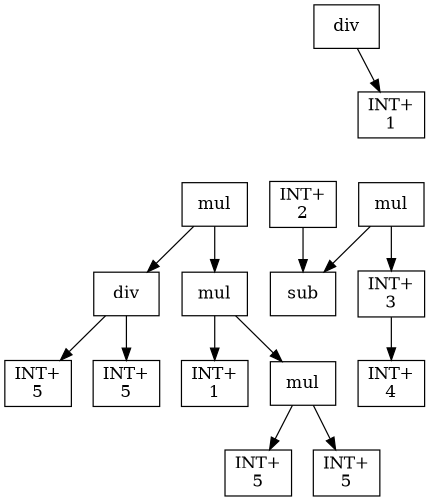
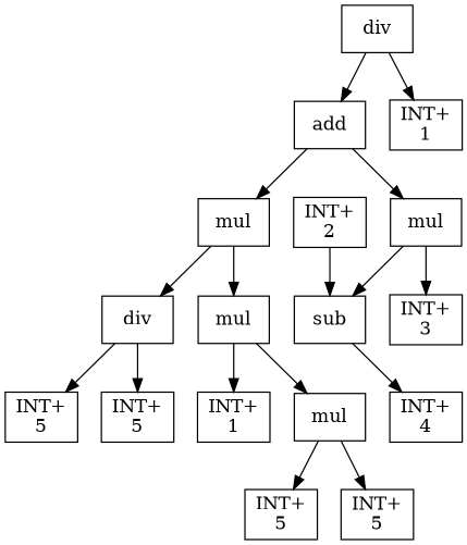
  digraph {
    node [shape=box]
    n1 [label=div]
+   n2 [label=add]
    n3 [label="INT+\n1"]
    n4 [label=mul]
    n5 [label=mul]
    n6 [label=div]
    n7 [label=mul]
    n8 [label=sub]
    n9 [label="INT+\n3"]
    n10 [label="INT+\n5"]
    n11 [label="INT+\n5"]
    n12 [label="INT+\n1"]
    n13 [label=mul]
    n14 [label="INT+\n5"]
    n15 [label="INT+\n5"]
    n16 [label="INT+\n4"]
    n17 [label="INT+\n2"]
+   n1 -> n2
    n1 -> n3
+   n2 -> n4
+   n2 -> n5
    n4 -> n6
    n4 -> n7
    n5 -> n8
    n5 -> n9
    n6 -> n10
    n6 -> n11
    n7 -> n12
    n7 -> n13
-   n9 -> n16
+   n8 -> n16
    n13 -> n14
    n13 -> n15
    n17 -> n8
  }
